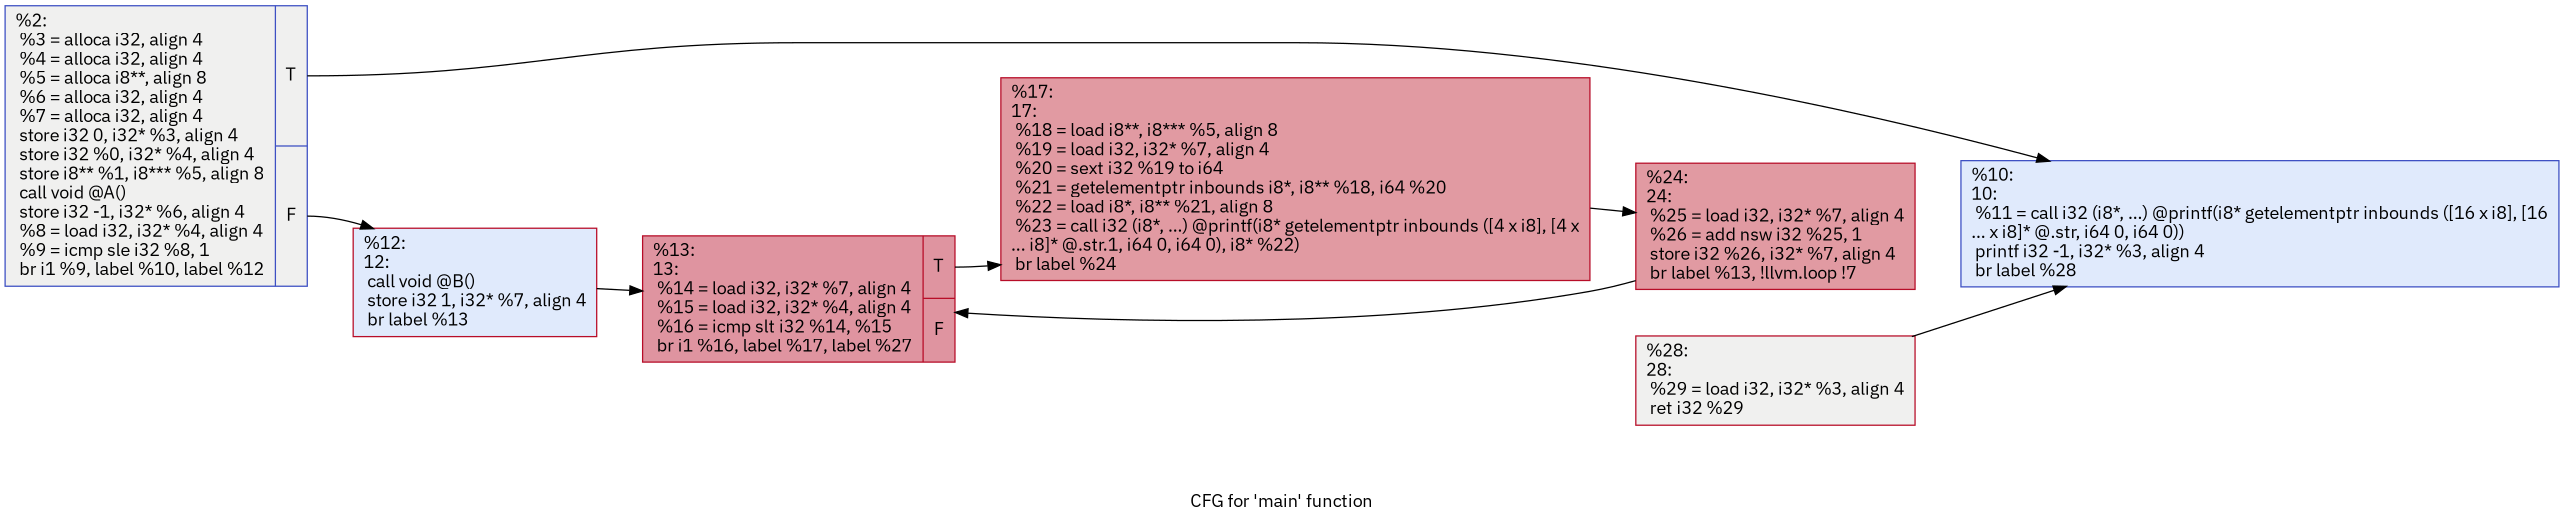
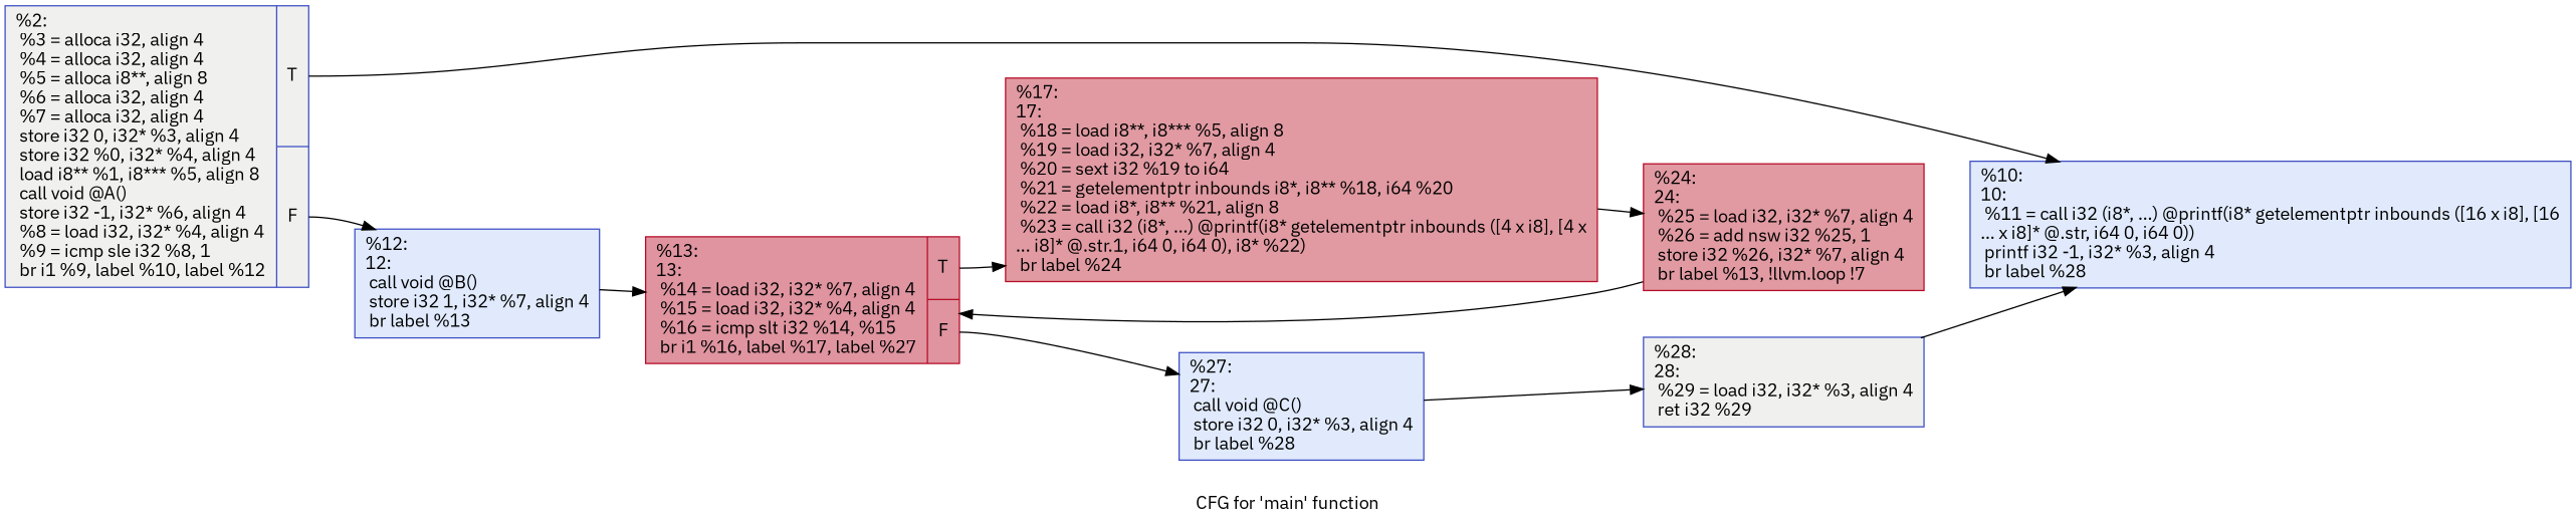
  digraph {
    fontname="IBM Plex Sans"
    label="CFG for 'main' function"
    rankdir=LR
    node [color="#3d50c3ff" fillcolor="#b9d0f970" fontname="IBM Plex Sans" shape=record style=filled]
    edge [fontname="IBM Plex Sans"]
-   n1 [fillcolor="#dedcdb70" label="{%2:\l  %3 = alloca i32, align 4\l  %4 = alloca i32, align 4\l  %5 = alloca i8**, align 8\l  %6 = alloca i32, align 4\l  %7 = alloca i32, align 4\l  store i32 0, i32* %3, align 4\l  store i32 %0, i32* %4, align 4\l  store i8** %1, i8*** %5, align 8\l  call void @A()\l  store i32 -1, i32* %6, align 4\l  %8 = load i32, i32* %4, align 4\l  %9 = icmp sle i32 %8, 1\l  br i1 %9, label %10, label %12\l|{<s0>T|<s1>F}}"]
+   n1 [fillcolor="#dedcdb70" label="{%2:\l  %3 = alloca i32, align 4\l  %4 = alloca i32, align 4\l  %5 = alloca i8**, align 8\l  %6 = alloca i32, align 4\l  %7 = alloca i32, align 4\l  store i32 0, i32* %3, align 4\l  store i32 %0, i32* %4, align 4\l  load i8** %1, i8*** %5, align 8\l  call void @A()\l  store i32 -1, i32* %6, align 4\l  %8 = load i32, i32* %4, align 4\l  %9 = icmp sle i32 %8, 1\l  br i1 %9, label %10, label %12\l|{<s0>T|<s1>F}}"]
    n2 [label="{%10:\l10:                                               \l  %11 = call i32 (i8*, ...) @printf(i8* getelementptr inbounds ([16 x i8], [16\l... x i8]* @.str, i64 0, i64 0))\l  printf i32 -1, i32* %3, align 4\l  br label %28\l}"]
-   n3 [color="#b70d28ff" label="{%12:\l12:                                               \l  call void @B()\l  store i32 1, i32* %7, align 4\l  br label %13\l}"]
+   n3 [label="{%12:\l12:                                               \l  call void @B()\l  store i32 1, i32* %7, align 4\l  br label %13\l}"]
    n4 [color="#b70d28ff" fillcolor="#b70d2870" label="{%13:\l13:                                               \l  %14 = load i32, i32* %7, align 4\l  %15 = load i32, i32* %4, align 4\l  %16 = icmp slt i32 %14, %15\l  br i1 %16, label %17, label %27\l|{<s0>T|<s1>F}}"]
-   n5 [color="#b70d28ff" fillcolor="#dedcdb70" label="{%28:\l28:                                               \l  %29 = load i32, i32* %3, align 4\l  ret i32 %29\l}"]
+   n5 [fillcolor="#dedcdb70" label="{%28:\l28:                                               \l  %29 = load i32, i32* %3, align 4\l  ret i32 %29\l}"]
    n6 [color="#b70d28ff" fillcolor="#bb1b2c70" label="{%17:\l17:                                               \l  %18 = load i8**, i8*** %5, align 8\l  %19 = load i32, i32* %7, align 4\l  %20 = sext i32 %19 to i64\l  %21 = getelementptr inbounds i8*, i8** %18, i64 %20\l  %22 = load i8*, i8** %21, align 8\l  %23 = call i32 (i8*, ...) @printf(i8* getelementptr inbounds ([4 x i8], [4 x\l... i8]* @.str.1, i64 0, i64 0), i8* %22)\l  br label %24\l}"]
+   n7 [label="{%27:\l27:                                               \l  call void @C()\l  store i32 0, i32* %3, align 4\l  br label %28\l}"]
    n8 [color="#b70d28ff" fillcolor="#bb1b2c70" label="{%24:\l24:                                               \l  %25 = load i32, i32* %7, align 4\l  %26 = add nsw i32 %25, 1\l  store i32 %26, i32* %7, align 4\l  br label %13, !llvm.loop !7\l}"]
    n1 -> n2 [tailport=s0]
    n1 -> n3 [tailport=s1]
    n3 -> n4
    n4 -> n6 [tailport=s0]
+   n4 -> n7 [tailport=s1]
    n5 -> n2
    n6 -> n8
+   n7 -> n5
    n8 -> n4
  }
